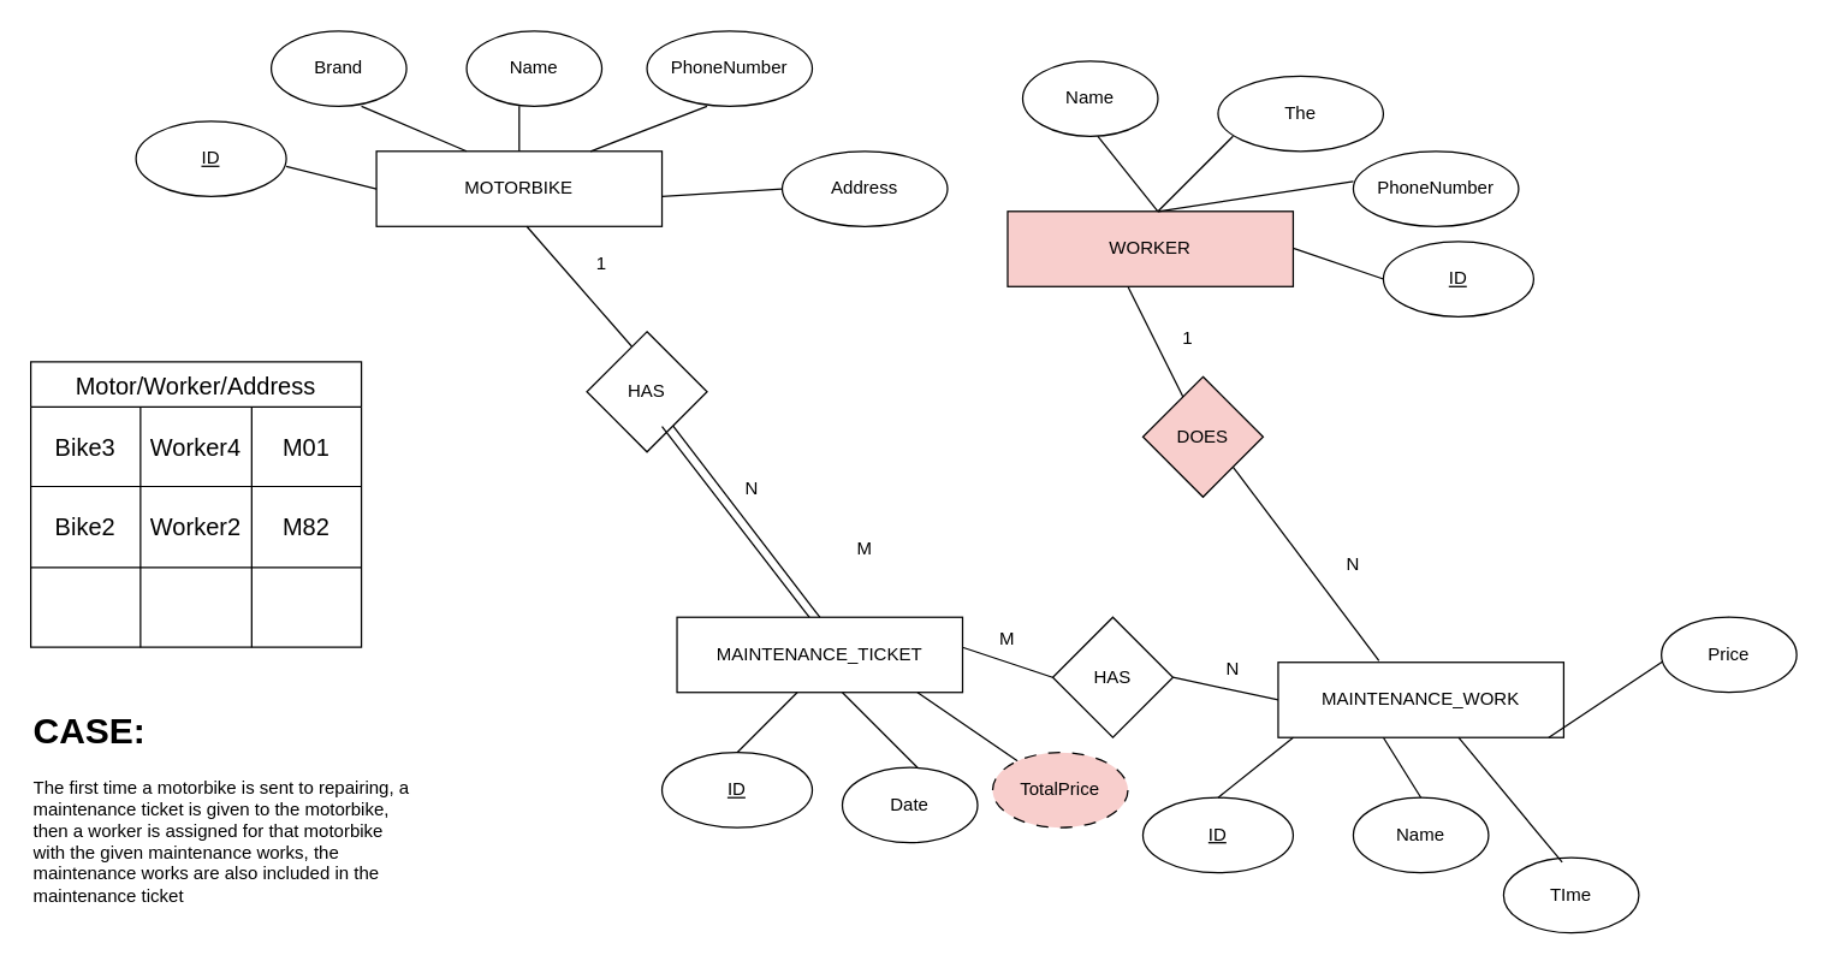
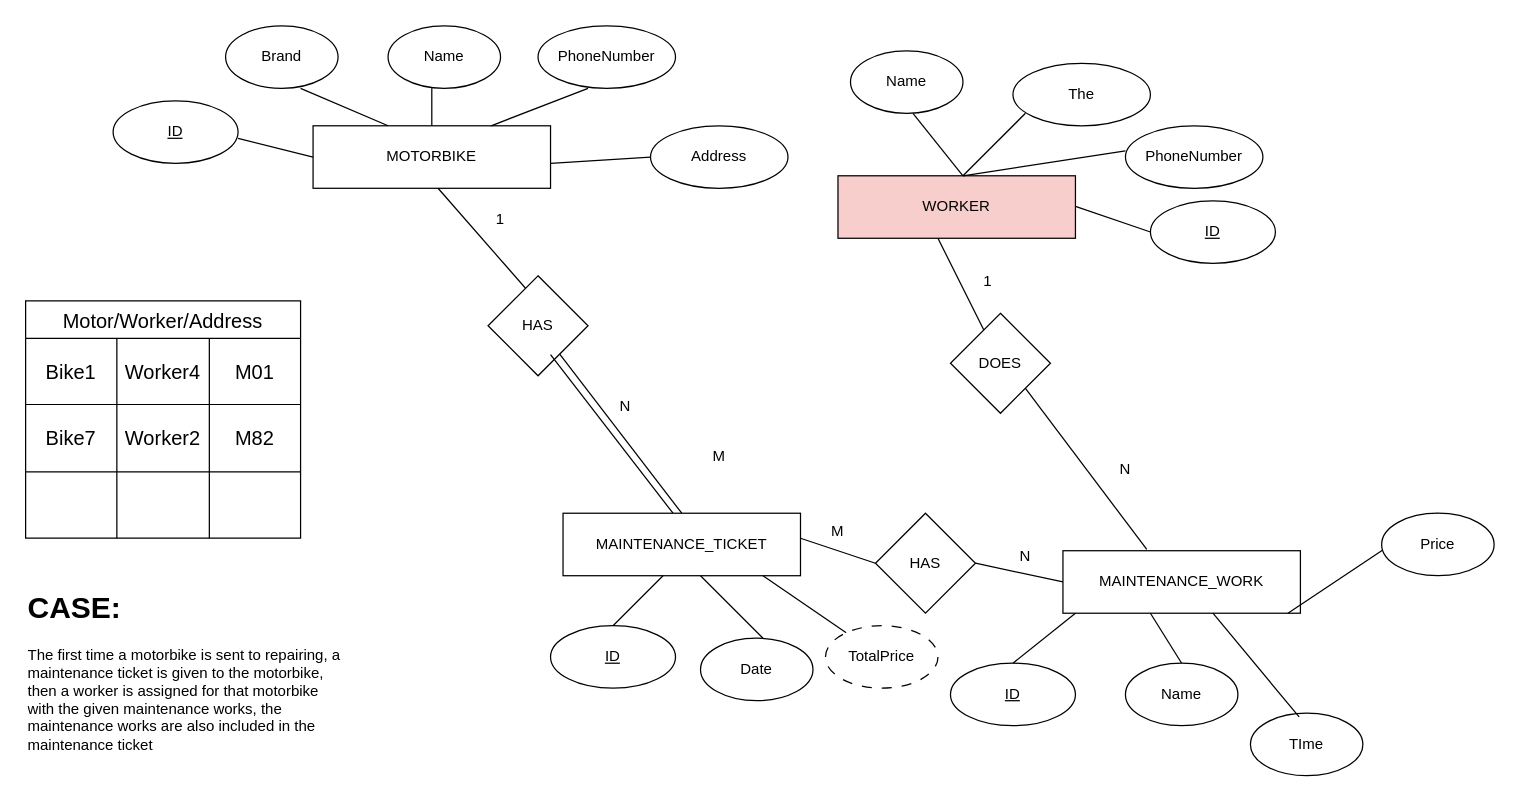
  <mxCell id="0" />
  <mxCell id="1" parent="0" />
  <mxCell id="2" value="MOTORBIKE" style="rounded=0;whiteSpace=wrap;html=1;" parent="1" vertex="1"><mxGeometry x="250" y="100" width="190" height="50" as="geometry" /></mxCell>
  <mxCell id="3" value="Brand" style="ellipse;whiteSpace=wrap;html=1;" parent="1" vertex="1"><mxGeometry x="180" y="20" width="90" height="50" as="geometry" /></mxCell>
  <mxCell id="4" value="&lt;u&gt;ID&lt;/u&gt;" style="ellipse;whiteSpace=wrap;html=1;" parent="1" vertex="1"><mxGeometry x="90" y="80" width="100" height="50" as="geometry" /></mxCell>
  <mxCell id="5" value="Name" style="ellipse;whiteSpace=wrap;html=1;" parent="1" vertex="1"><mxGeometry x="310" y="20" width="90" height="50" as="geometry" /></mxCell>
  <mxCell id="6" value="PhoneNumber" style="ellipse;whiteSpace=wrap;html=1;" parent="1" vertex="1"><mxGeometry x="430" y="20" width="110" height="50" as="geometry" /></mxCell>
  <mxCell id="7" value="Address" style="ellipse;whiteSpace=wrap;html=1;" parent="1" vertex="1"><mxGeometry x="520" y="100" width="110" height="50" as="geometry" /></mxCell>
  <mxCell id="8" value="" style="endArrow=none;html=1;rounded=0;entryX=0;entryY=0.5;entryDx=0;entryDy=0;" parent="1" target="2" edge="1"><mxGeometry width="50" height="50" relative="1" as="geometry"><mxPoint x="190" y="110" as="sourcePoint" /><mxPoint x="240" y="60" as="targetPoint" /></mxGeometry></mxCell>
  <mxCell id="9" value="" style="endArrow=none;html=1;rounded=0;" parent="1" edge="1"><mxGeometry width="50" height="50" relative="1" as="geometry"><mxPoint x="240" y="70" as="sourcePoint" /><mxPoint x="310" y="100" as="targetPoint" /></mxGeometry></mxCell>
  <mxCell id="10" value="" style="endArrow=none;html=1;rounded=0;entryX=0.5;entryY=0;entryDx=0;entryDy=0;" parent="1" target="2" edge="1"><mxGeometry width="50" height="50" relative="1" as="geometry"><mxPoint x="345" y="70" as="sourcePoint" /><mxPoint x="415" y="100" as="targetPoint" /></mxGeometry></mxCell>
  <mxCell id="11" value="" style="endArrow=none;html=1;rounded=0;entryX=0.75;entryY=0;entryDx=0;entryDy=0;" parent="1" target="2" edge="1"><mxGeometry width="50" height="50" relative="1" as="geometry"><mxPoint x="470" y="70" as="sourcePoint" /><mxPoint x="540" y="100" as="targetPoint" /></mxGeometry></mxCell>
  <mxCell id="12" value="" style="endArrow=none;html=1;rounded=0;entryX=0;entryY=0.5;entryDx=0;entryDy=0;" parent="1" target="7" edge="1"><mxGeometry width="50" height="50" relative="1" as="geometry"><mxPoint x="440" y="130" as="sourcePoint" /><mxPoint x="510" y="160" as="targetPoint" /></mxGeometry></mxCell>
  <mxCell id="13" value="WORKER" style="rounded=0;whiteSpace=wrap;html=1;fillColor=#f8cecc;" parent="1" vertex="1"><mxGeometry x="670" y="140" width="190" height="50" as="geometry" /></mxCell>
  <mxCell id="14" value="&lt;u&gt;ID&lt;/u&gt;" style="ellipse;whiteSpace=wrap;html=1;" parent="1" vertex="1"><mxGeometry x="920" y="160" width="100" height="50" as="geometry" /></mxCell>
  <mxCell id="15" value="Name" style="ellipse;whiteSpace=wrap;html=1;" parent="1" vertex="1"><mxGeometry x="680" y="40" width="90" height="50" as="geometry" /></mxCell>
  <mxCell id="16" value="PhoneNumber" style="ellipse;whiteSpace=wrap;html=1;" parent="1" vertex="1"><mxGeometry x="900" y="100" width="110" height="50" as="geometry" /></mxCell>
  <mxCell id="17" value="" style="endArrow=none;html=1;rounded=0;entryX=0;entryY=0.5;entryDx=0;entryDy=0;" parent="1" target="14" edge="1"><mxGeometry width="50" height="50" relative="1" as="geometry"><mxPoint x="860" y="164.5" as="sourcePoint" /><mxPoint x="920" y="164.5" as="targetPoint" /></mxGeometry></mxCell>
  <mxCell id="18" value="MAINTENANCE_WORK" style="rounded=0;whiteSpace=wrap;html=1;" parent="1" vertex="1"><mxGeometry x="850" y="440" width="190" height="50" as="geometry" /></mxCell>
  <mxCell id="19" value="&lt;u&gt;ID&lt;/u&gt;" style="ellipse;whiteSpace=wrap;html=1;" parent="1" vertex="1"><mxGeometry x="760" y="530" width="100" height="50" as="geometry" /></mxCell>
  <mxCell id="20" value="Name" style="ellipse;whiteSpace=wrap;html=1;" parent="1" vertex="1"><mxGeometry x="900" y="530" width="90" height="50" as="geometry" /></mxCell>
  <mxCell id="21" value="TIme" style="ellipse;whiteSpace=wrap;html=1;" parent="1" vertex="1"><mxGeometry x="1000" y="570" width="90" height="50" as="geometry" /></mxCell>
  <mxCell id="22" value="MAINTENANCE_TICKET" style="rounded=0;whiteSpace=wrap;html=1;" parent="1" vertex="1"><mxGeometry x="450" y="410" width="190" height="50" as="geometry" /></mxCell>
  <mxCell id="23" value="&lt;u&gt;ID&lt;/u&gt;" style="ellipse;whiteSpace=wrap;html=1;" parent="1" vertex="1"><mxGeometry x="440" y="500" width="100" height="50" as="geometry" /></mxCell>
  <mxCell id="24" value="Date" style="ellipse;whiteSpace=wrap;html=1;" parent="1" vertex="1"><mxGeometry x="560" y="510" width="90" height="50" as="geometry" /></mxCell>
  <mxCell id="25" value="" style="endArrow=none;html=1;rounded=0;exitX=0.5;exitY=0;exitDx=0;exitDy=0;" parent="1" source="19" edge="1"><mxGeometry width="50" height="50" relative="1" as="geometry"><mxPoint x="810" y="540" as="sourcePoint" /><mxPoint x="860" y="490" as="targetPoint" /></mxGeometry></mxCell>
  <mxCell id="26" value="The" style="ellipse;whiteSpace=wrap;html=1;" parent="1" vertex="1"><mxGeometry x="810" y="50" width="110" height="50" as="geometry" /></mxCell>
  <mxCell id="27" value="" style="endArrow=none;html=1;rounded=0;" parent="1" edge="1"><mxGeometry width="50" height="50" relative="1" as="geometry"><mxPoint x="350" y="150" as="sourcePoint" /><mxPoint x="420" y="230" as="targetPoint" /></mxGeometry></mxCell>
  <mxCell id="28" value="HAS" style="rhombus;whiteSpace=wrap;html=1;" parent="1" vertex="1"><mxGeometry x="390" y="220" width="80" height="80" as="geometry" /></mxCell>
  <mxCell id="29" value="" style="endArrow=none;html=1;rounded=0;exitX=0.5;exitY=0;exitDx=0;exitDy=0;" parent="1" source="22" target="28" edge="1"><mxGeometry width="50" height="50" relative="1" as="geometry"><mxPoint x="405" y="330" as="sourcePoint" /><mxPoint x="455" y="280" as="targetPoint" /></mxGeometry></mxCell>
  <mxCell id="30" value="" style="endArrow=none;html=1;rounded=0;exitX=0.5;exitY=0;exitDx=0;exitDy=0;" parent="1" source="23" edge="1"><mxGeometry width="50" height="50" relative="1" as="geometry"><mxPoint x="480" y="510" as="sourcePoint" /><mxPoint x="530" y="460" as="targetPoint" /></mxGeometry></mxCell>
  <mxCell id="31" value="" style="endArrow=none;html=1;rounded=0;" parent="1" edge="1"><mxGeometry width="50" height="50" relative="1" as="geometry"><mxPoint x="560" y="460" as="sourcePoint" /><mxPoint x="610" y="510" as="targetPoint" /></mxGeometry></mxCell>
  <mxCell id="32" value="" style="endArrow=none;html=1;rounded=0;" parent="1" edge="1"><mxGeometry width="50" height="50" relative="1" as="geometry"><mxPoint x="610" y="460" as="sourcePoint" /><mxPoint x="676.575" y="505.619" as="targetPoint" /></mxGeometry></mxCell>
  <mxCell id="33" value="1" style="text;html=1;align=center;verticalAlign=middle;whiteSpace=wrap;rounded=0;" parent="1" vertex="1"><mxGeometry x="370" y="160" width="60" height="30" as="geometry" /></mxCell>
  <mxCell id="34" value="N" style="text;html=1;align=center;verticalAlign=middle;whiteSpace=wrap;rounded=0;" parent="1" vertex="1"><mxGeometry x="470" y="310" width="60" height="30" as="geometry" /></mxCell>
  <mxCell id="35" value="" style="endArrow=none;html=1;rounded=0;exitX=0.5;exitY=0;exitDx=0;exitDy=0;" parent="1" source="20" edge="1"><mxGeometry width="50" height="50" relative="1" as="geometry"><mxPoint x="900" y="530" as="sourcePoint" /><mxPoint x="920" y="490" as="targetPoint" /></mxGeometry></mxCell>
  <mxCell id="36" value="" style="endArrow=none;html=1;rounded=0;exitX=0.433;exitY=0.06;exitDx=0;exitDy=0;exitPerimeter=0;" parent="1" source="21" edge="1"><mxGeometry width="50" height="50" relative="1" as="geometry"><mxPoint x="990" y="540" as="sourcePoint" /><mxPoint x="970" y="490" as="targetPoint" /></mxGeometry></mxCell>
  <mxCell id="37" value="" style="endArrow=none;html=1;rounded=0;entryX=0.5;entryY=0;entryDx=0;entryDy=0;" parent="1" target="67" edge="1"><mxGeometry width="50" height="50" relative="1" as="geometry"><mxPoint x="1030" y="490" as="sourcePoint" /><mxPoint x="1100" y="520" as="targetPoint" /></mxGeometry></mxCell>
  <mxCell id="38" value="HAS" style="rhombus;whiteSpace=wrap;html=1;" parent="1" vertex="1"><mxGeometry x="700" y="410" width="80" height="80" as="geometry" /></mxCell>
  <mxCell id="39" value="" style="endArrow=none;html=1;rounded=0;entryX=0;entryY=0.5;entryDx=0;entryDy=0;" parent="1" target="38" edge="1"><mxGeometry width="50" height="50" relative="1" as="geometry"><mxPoint x="640" y="430" as="sourcePoint" /><mxPoint x="710" y="510" as="targetPoint" /></mxGeometry></mxCell>
  <mxCell id="40" value="" style="endArrow=none;html=1;rounded=0;entryX=0;entryY=0.5;entryDx=0;entryDy=0;exitX=1;exitY=0.5;exitDx=0;exitDy=0;" parent="1" source="38" target="18" edge="1"><mxGeometry width="50" height="50" relative="1" as="geometry"><mxPoint x="780" y="460" as="sourcePoint" /><mxPoint x="830" y="410" as="targetPoint" /></mxGeometry></mxCell>
  <mxCell id="41" value="M" style="text;html=1;align=center;verticalAlign=middle;whiteSpace=wrap;rounded=0;" parent="1" vertex="1"><mxGeometry x="640" y="410" width="60" height="30" as="geometry" /></mxCell>
  <mxCell id="42" value="N" style="text;html=1;align=center;verticalAlign=middle;whiteSpace=wrap;rounded=0;" parent="1" vertex="1"><mxGeometry x="790" y="430" width="60" height="30" as="geometry" /></mxCell>
  <mxCell id="43" value="" style="endArrow=none;html=1;rounded=0;" parent="1" edge="1"><mxGeometry width="50" height="50" relative="1" as="geometry"><mxPoint x="770" y="140" as="sourcePoint" /><mxPoint x="820" y="90" as="targetPoint" /></mxGeometry></mxCell>
  <mxCell id="44" value="" style="endArrow=none;html=1;rounded=0;" parent="1" edge="1"><mxGeometry width="50" height="50" relative="1" as="geometry"><mxPoint x="770" y="140" as="sourcePoint" /><mxPoint x="900" y="120" as="targetPoint" /></mxGeometry></mxCell>
  <mxCell id="45" value="" style="endArrow=none;html=1;rounded=0;" parent="1" edge="1"><mxGeometry width="50" height="50" relative="1" as="geometry"><mxPoint x="770" y="140" as="sourcePoint" /><mxPoint x="730" y="90" as="targetPoint" /></mxGeometry></mxCell>
  <mxCell id="46" value="" style="endArrow=none;html=1;rounded=0;" parent="1" edge="1"><mxGeometry width="50" height="50" relative="1" as="geometry"><mxPoint x="750" y="190" as="sourcePoint" /><mxPoint x="790" y="270" as="targetPoint" /></mxGeometry></mxCell>
- <mxCell id="47" value="DOES" style="rhombus;whiteSpace=wrap;html=1;fillColor=#f8cecc;" parent="1" vertex="1"><mxGeometry x="760" y="250" width="80" height="80" as="geometry" /></mxCell>
+ <mxCell id="47" value="DOES" style="rhombus;whiteSpace=wrap;html=1;" parent="1" vertex="1"><mxGeometry x="760" y="250" width="80" height="80" as="geometry" /></mxCell>
  <mxCell id="48" value="" style="endArrow=none;html=1;rounded=0;entryX=0.353;entryY=-0.02;entryDx=0;entryDy=0;entryPerimeter=0;" parent="1" target="18" edge="1"><mxGeometry width="50" height="50" relative="1" as="geometry"><mxPoint x="820" y="310" as="sourcePoint" /><mxPoint x="860" y="390" as="targetPoint" /></mxGeometry></mxCell>
  <mxCell id="49" value="Motor/Worker/Address" style="shape=table;startSize=30;container=1;collapsible=0;childLayout=tableLayout;strokeColor=default;fontSize=16;" parent="1" vertex="1"><mxGeometry x="20" y="240" width="220" height="190" as="geometry" /></mxCell>
  <mxCell id="50" value="" style="shape=tableRow;horizontal=0;startSize=0;swimlaneHead=0;swimlaneBody=0;strokeColor=inherit;top=0;left=0;bottom=0;right=0;collapsible=0;dropTarget=0;fillColor=none;points=[[0,0.5],[1,0.5]];portConstraint=eastwest;fontSize=16;" parent="49" vertex="1"><mxGeometry y="30" width="220" height="53" as="geometry" /></mxCell>
- <mxCell id="51" value="Bike3" style="shape=partialRectangle;html=1;whiteSpace=wrap;connectable=0;strokeColor=inherit;overflow=hidden;fillColor=none;top=0;left=0;bottom=0;right=0;pointerEvents=1;fontSize=16;" parent="50" vertex="1"><mxGeometry width="73" height="53" as="geometry"><mxRectangle width="73" height="53" as="alternateBounds" /></mxGeometry></mxCell>
+ <mxCell id="51" value="Bike1" style="shape=partialRectangle;html=1;whiteSpace=wrap;connectable=0;strokeColor=inherit;overflow=hidden;fillColor=none;top=0;left=0;bottom=0;right=0;pointerEvents=1;fontSize=16;" parent="50" vertex="1"><mxGeometry width="73" height="53" as="geometry"><mxRectangle width="73" height="53" as="alternateBounds" /></mxGeometry></mxCell>
  <mxCell id="52" value="Worker4" style="shape=partialRectangle;html=1;whiteSpace=wrap;connectable=0;strokeColor=inherit;overflow=hidden;fillColor=none;top=0;left=0;bottom=0;right=0;pointerEvents=1;fontSize=16;" parent="50" vertex="1"><mxGeometry x="73" width="74" height="53" as="geometry"><mxRectangle width="74" height="53" as="alternateBounds" /></mxGeometry></mxCell>
  <mxCell id="53" value="M01" style="shape=partialRectangle;html=1;whiteSpace=wrap;connectable=0;strokeColor=inherit;overflow=hidden;fillColor=none;top=0;left=0;bottom=0;right=0;pointerEvents=1;fontSize=16;" parent="50" vertex="1"><mxGeometry x="147" width="73" height="53" as="geometry"><mxRectangle width="73" height="53" as="alternateBounds" /></mxGeometry></mxCell>
  <mxCell id="54" value="" style="shape=tableRow;horizontal=0;startSize=0;swimlaneHead=0;swimlaneBody=0;strokeColor=inherit;top=0;left=0;bottom=0;right=0;collapsible=0;dropTarget=0;fillColor=none;points=[[0,0.5],[1,0.5]];portConstraint=eastwest;fontSize=16;" parent="49" vertex="1"><mxGeometry y="83" width="220" height="54" as="geometry" /></mxCell>
- <mxCell id="55" value="Bike2" style="shape=partialRectangle;html=1;whiteSpace=wrap;connectable=0;strokeColor=inherit;overflow=hidden;fillColor=none;top=0;left=0;bottom=0;right=0;pointerEvents=1;fontSize=16;" parent="54" vertex="1"><mxGeometry width="73" height="54" as="geometry"><mxRectangle width="73" height="54" as="alternateBounds" /></mxGeometry></mxCell>
+ <mxCell id="55" value="Bike7" style="shape=partialRectangle;html=1;whiteSpace=wrap;connectable=0;strokeColor=inherit;overflow=hidden;fillColor=none;top=0;left=0;bottom=0;right=0;pointerEvents=1;fontSize=16;" parent="54" vertex="1"><mxGeometry width="73" height="54" as="geometry"><mxRectangle width="73" height="54" as="alternateBounds" /></mxGeometry></mxCell>
  <mxCell id="56" value="Worker2" style="shape=partialRectangle;html=1;whiteSpace=wrap;connectable=0;strokeColor=inherit;overflow=hidden;fillColor=none;top=0;left=0;bottom=0;right=0;pointerEvents=1;fontSize=16;" parent="54" vertex="1"><mxGeometry x="73" width="74" height="54" as="geometry"><mxRectangle width="74" height="54" as="alternateBounds" /></mxGeometry></mxCell>
  <mxCell id="57" value="M82" style="shape=partialRectangle;html=1;whiteSpace=wrap;connectable=0;strokeColor=inherit;overflow=hidden;fillColor=none;top=0;left=0;bottom=0;right=0;pointerEvents=1;fontSize=16;" parent="54" vertex="1"><mxGeometry x="147" width="73" height="54" as="geometry"><mxRectangle width="73" height="54" as="alternateBounds" /></mxGeometry></mxCell>
  <mxCell id="58" value="" style="shape=tableRow;horizontal=0;startSize=0;swimlaneHead=0;swimlaneBody=0;strokeColor=inherit;top=0;left=0;bottom=0;right=0;collapsible=0;dropTarget=0;fillColor=none;points=[[0,0.5],[1,0.5]];portConstraint=eastwest;fontSize=16;" parent="49" vertex="1"><mxGeometry y="137" width="220" height="53" as="geometry" /></mxCell>
  <mxCell id="59" value="" style="shape=partialRectangle;html=1;whiteSpace=wrap;connectable=0;strokeColor=inherit;overflow=hidden;fillColor=none;top=0;left=0;bottom=0;right=0;pointerEvents=1;fontSize=16;" parent="58" vertex="1"><mxGeometry width="73" height="53" as="geometry"><mxRectangle width="73" height="53" as="alternateBounds" /></mxGeometry></mxCell>
  <mxCell id="60" value="" style="shape=partialRectangle;html=1;whiteSpace=wrap;connectable=0;strokeColor=inherit;overflow=hidden;fillColor=none;top=0;left=0;bottom=0;right=0;pointerEvents=1;fontSize=16;" parent="58" vertex="1"><mxGeometry x="73" width="74" height="53" as="geometry"><mxRectangle width="74" height="53" as="alternateBounds" /></mxGeometry></mxCell>
  <mxCell id="61" value="" style="shape=partialRectangle;html=1;whiteSpace=wrap;connectable=0;strokeColor=inherit;overflow=hidden;fillColor=none;top=0;left=0;bottom=0;right=0;pointerEvents=1;fontSize=16;" parent="58" vertex="1"><mxGeometry x="147" width="73" height="53" as="geometry"><mxRectangle width="73" height="53" as="alternateBounds" /></mxGeometry></mxCell>
  <mxCell id="62" value="1" style="text;html=1;align=center;verticalAlign=middle;whiteSpace=wrap;rounded=0;" parent="1" vertex="1"><mxGeometry x="760" y="210" width="60" height="30" as="geometry" /></mxCell>
  <mxCell id="63" value="N" style="text;html=1;align=center;verticalAlign=middle;whiteSpace=wrap;rounded=0;" parent="1" vertex="1"><mxGeometry x="870" y="360" width="60" height="30" as="geometry" /></mxCell>
  <mxCell id="64" value="&lt;h1 style=&quot;margin-top: 0px;&quot;&gt;CASE:&lt;/h1&gt;&lt;div&gt;The first time a motorbike is sent to repairing, a maintenance ticket is given to the motorbike, then a worker is assigned for that motorbike with the given maintenance works, the maintenance works are also included in the maintenance ticket&lt;/div&gt;" style="text;html=1;whiteSpace=wrap;overflow=hidden;rounded=0;" parent="1" vertex="1"><mxGeometry x="20" y="465" width="255" height="160" as="geometry" /></mxCell>
  <mxCell id="65" value="" style="endArrow=none;html=1;rounded=0;exitX=0.5;exitY=0;exitDx=0;exitDy=0;" parent="1" edge="1"><mxGeometry width="50" height="50" relative="1" as="geometry"><mxPoint x="538" y="410" as="sourcePoint" /><mxPoint x="440" y="283" as="targetPoint" /></mxGeometry></mxCell>
  <mxCell id="66" value="M" style="text;html=1;align=center;verticalAlign=middle;whiteSpace=wrap;rounded=0;" parent="1" vertex="1"><mxGeometry x="545" y="350" width="60" height="30" as="geometry" /></mxCell>
  <mxCell id="67" value="Price" style="ellipse;whiteSpace=wrap;html=1;" parent="1" vertex="1"><mxGeometry x="1105" y="410" width="90" height="50" as="geometry" /></mxCell>
- <mxCell id="68" value="TotalPrice" style="ellipse;whiteSpace=wrap;html=1;dashed=1;dashPattern=8 8;fillColor=#f8cecc;" parent="1" vertex="1"><mxGeometry x="660" y="500" width="90" height="50" as="geometry" /></mxCell>
+ <mxCell id="68" value="TotalPrice" style="ellipse;whiteSpace=wrap;html=1;dashed=1;dashPattern=8 8;" parent="1" vertex="1"><mxGeometry x="660" y="500" width="90" height="50" as="geometry" /></mxCell>
